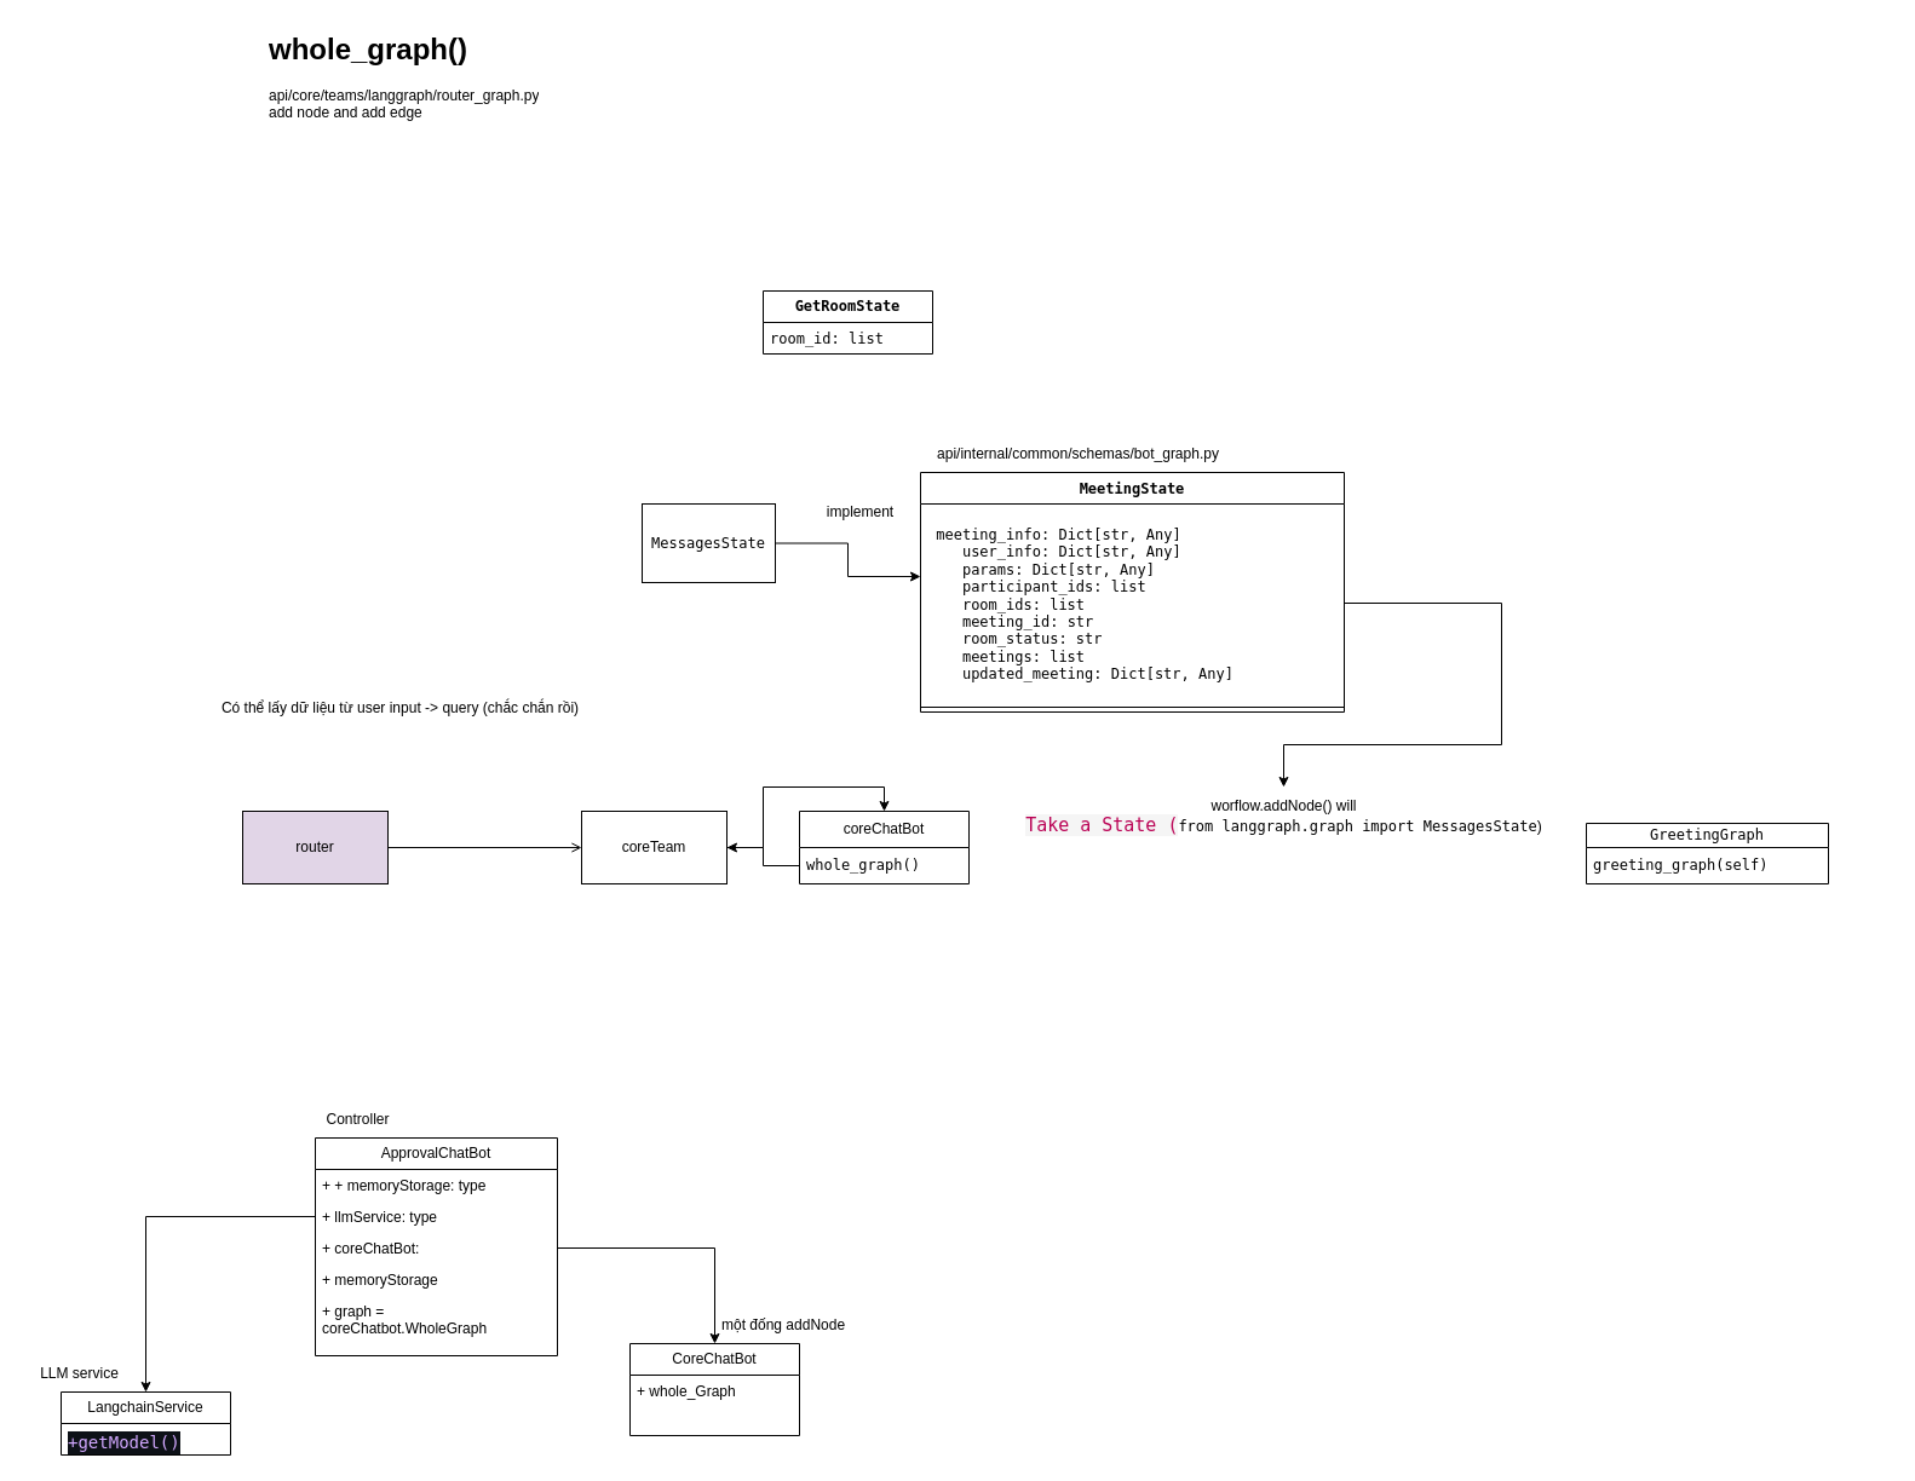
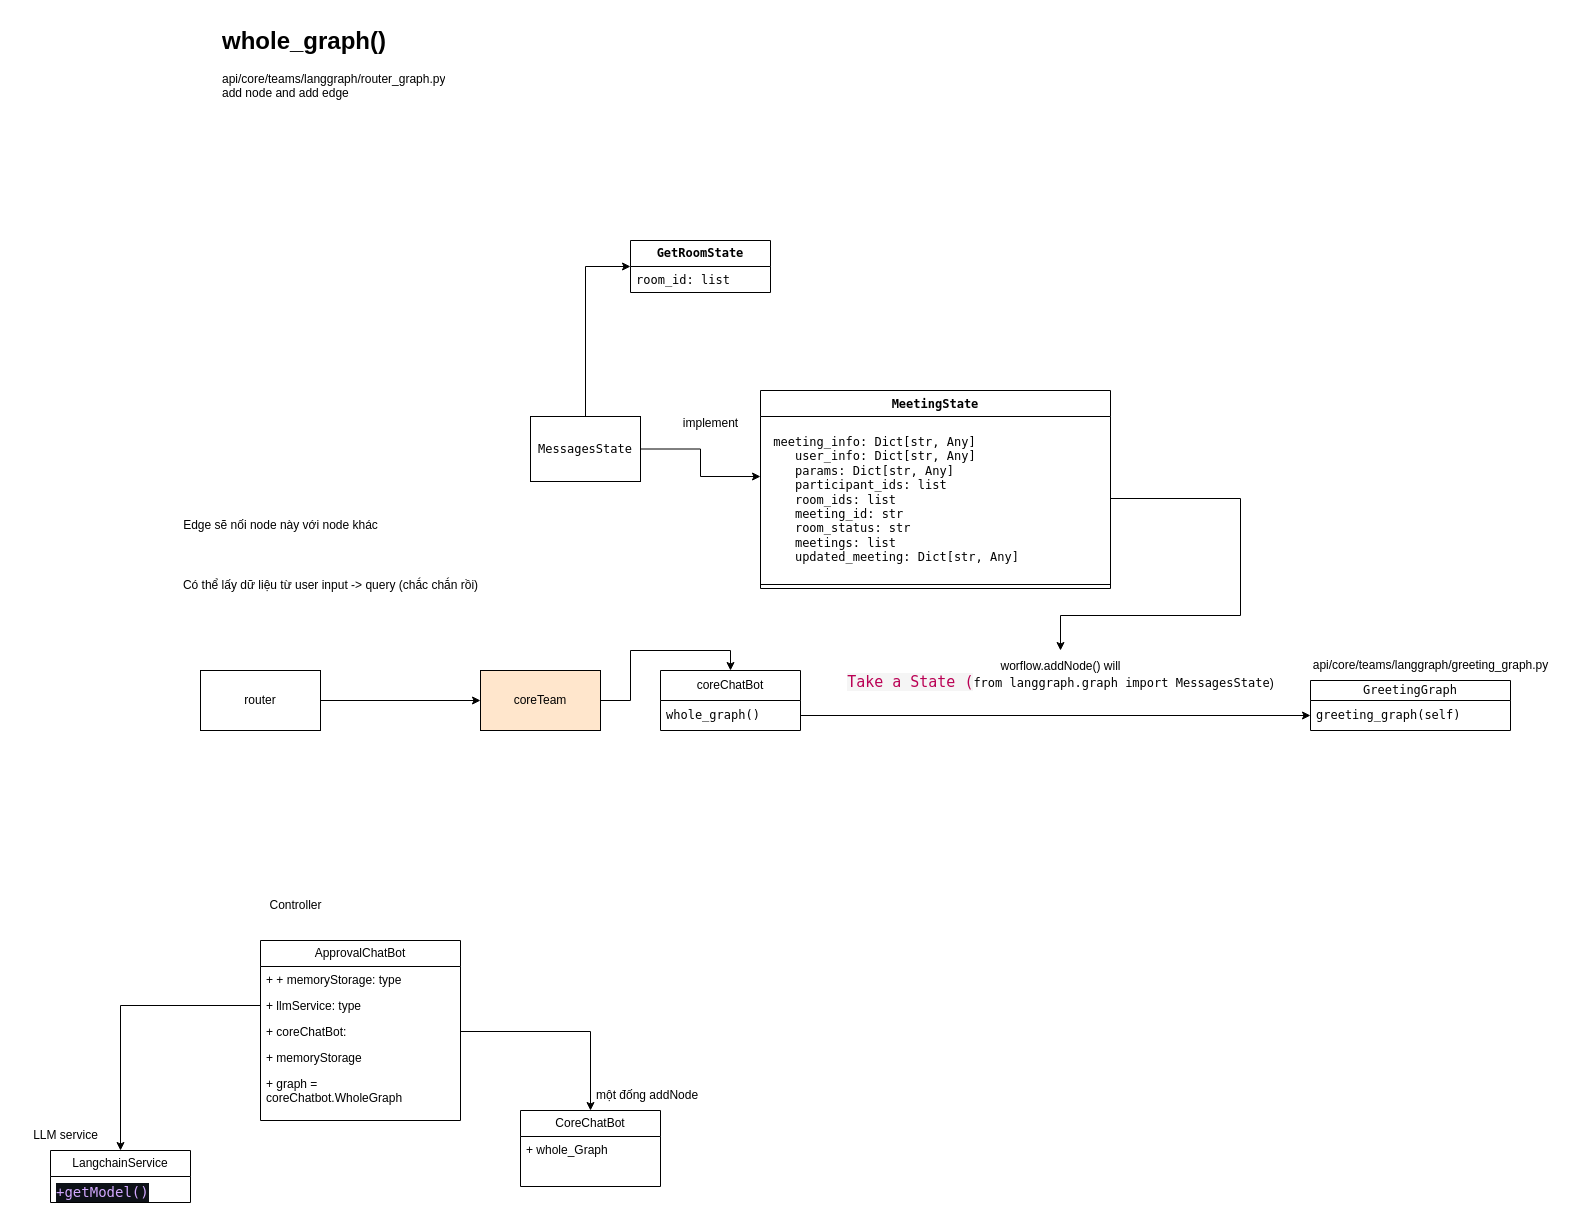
  <mxCell id="0" />
  <mxCell id="1" parent="0" />
- <mxCell id="2" style="edgeStyle=orthogonalEdgeStyle;rounded=0;orthogonalLoop=1;jettySize=auto;html=1;entryX=0;entryY=0.5;entryDx=0;entryDy=0;endArrow=open;" edge="1" parent="1" source="3" target="5"><mxGeometry relative="1" as="geometry" /></mxCell>
- <mxCell id="3" value="router" style="rounded=0;whiteSpace=wrap;html=1;fillColor=#e1d5e7;" vertex="1" parent="1"><mxGeometry x="200" y="670" width="120" height="60" as="geometry" /></mxCell>
+ <mxCell id="2" style="edgeStyle=orthogonalEdgeStyle;rounded=0;orthogonalLoop=1;jettySize=auto;html=1;entryX=0;entryY=0.5;entryDx=0;entryDy=0;" edge="1" parent="1" source="3" target="5"><mxGeometry relative="1" as="geometry" /></mxCell>
+ <mxCell id="3" value="router" style="rounded=0;whiteSpace=wrap;html=1;" vertex="1" parent="1"><mxGeometry x="200" y="670" width="120" height="60" as="geometry" /></mxCell>
  <mxCell id="4" style="edgeStyle=orthogonalEdgeStyle;rounded=0;orthogonalLoop=1;jettySize=auto;html=1;entryX=0.5;entryY=0;entryDx=0;entryDy=0;" edge="1" parent="1" source="5" target="6"><mxGeometry relative="1" as="geometry"><mxPoint x="740" y="520" as="targetPoint" /></mxGeometry></mxCell>
- <mxCell id="5" value="coreTeam" style="rounded=0;whiteSpace=wrap;html=1;" vertex="1" parent="1"><mxGeometry x="480" y="670" width="120" height="60" as="geometry" /></mxCell>
+ <mxCell id="5" value="coreTeam" style="rounded=0;whiteSpace=wrap;html=1;fillColor=#ffe6cc;" vertex="1" parent="1"><mxGeometry x="480" y="670" width="120" height="60" as="geometry" /></mxCell>
  <mxCell id="6" value="coreChatBot" style="swimlane;fontStyle=0;childLayout=stackLayout;horizontal=1;startSize=30;horizontalStack=0;resizeParent=1;resizeParentMax=0;resizeLast=0;collapsible=1;marginBottom=0;whiteSpace=wrap;html=1;" vertex="1" parent="1"><mxGeometry x="660" y="670" width="140" height="60" as="geometry" /></mxCell>
  <mxCell id="7" value="&lt;span style=&quot;font-family: monospace; text-align: center;&quot;&gt;whole_graph()&lt;/span&gt;" style="text;strokeColor=none;fillColor=none;align=left;verticalAlign=middle;spacingLeft=4;spacingRight=4;overflow=hidden;points=[[0,0.5],[1,0.5]];portConstraint=eastwest;rotatable=0;whiteSpace=wrap;html=1;" vertex="1" parent="6"><mxGeometry y="30" width="140" height="30" as="geometry" /></mxCell>
  <mxCell id="8" value="&lt;h1 style=&quot;margin-top: 0px;&quot;&gt;whole_graph()&lt;/h1&gt;&lt;div&gt;api/core/teams/langgraph/router_graph.py&lt;br&gt;&lt;/div&gt;&lt;div&gt;add node and add edge&lt;/div&gt;" style="text;html=1;whiteSpace=wrap;overflow=hidden;rounded=0;" vertex="1" parent="1"><mxGeometry x="220" y="20" width="280" height="80" as="geometry" /></mxCell>
  <mxCell id="9" value="&lt;code&gt;GreetingGraph&lt;/code&gt;" style="swimlane;fontStyle=0;childLayout=stackLayout;horizontal=1;startSize=20;horizontalStack=0;resizeParent=1;resizeParentMax=0;resizeLast=0;collapsible=1;marginBottom=0;whiteSpace=wrap;html=1;" vertex="1" parent="1"><mxGeometry x="1310" y="680" width="200" height="50" as="geometry" /></mxCell>
  <mxCell id="10" value="&lt;code&gt;&lt;span class=&quot;nf&quot;&gt;greeting_graph&lt;/span&gt;&lt;span class=&quot;p&quot;&gt;(&lt;/span&gt;&lt;span class=&quot;n&quot;&gt;self&lt;/span&gt;&lt;span class=&quot;p&quot;&gt;)&lt;/span&gt;&lt;/code&gt;" style="text;strokeColor=none;fillColor=none;align=left;verticalAlign=middle;spacingLeft=4;spacingRight=4;overflow=hidden;points=[[0,0.5],[1,0.5]];portConstraint=eastwest;rotatable=0;whiteSpace=wrap;html=1;" vertex="1" parent="9"><mxGeometry y="20" width="200" height="30" as="geometry" /></mxCell>
- <mxCell id="11" style="edgeStyle=orthogonalEdgeStyle;rounded=0;orthogonalLoop=1;jettySize=auto;html=1;" edge="1" parent="1" source="7" target="5"><mxGeometry relative="1" as="geometry" /></mxCell>
+ <mxCell id="11" style="edgeStyle=orthogonalEdgeStyle;rounded=0;orthogonalLoop=1;jettySize=auto;html=1;entryX=0;entryY=0.5;entryDx=0;entryDy=0;" edge="1" parent="1" source="7" target="10"><mxGeometry relative="1" as="geometry" /></mxCell>
  <mxCell id="12" value="worflow.addNode() will&lt;div style=&quot;text-align: start;&quot;&gt;&lt;font face=&quot;Roboto Mono, SFMono-Regular, Consolas, Menlo, monospace&quot; color=&quot;#ba0054&quot;&gt;&lt;span style=&quot;font-size: 14.96px; font-variant-ligatures: none; white-space-collapse: preserve; background-color: rgb(245, 245, 245);&quot;&gt;Take a State (&lt;/span&gt;&lt;/font&gt;&lt;code&gt;&lt;span class=&quot;kn&quot;&gt;from&lt;/span&gt; &lt;span class=&quot;n&quot;&gt;langgraph.graph&lt;/span&gt; &lt;span class=&quot;kn&quot;&gt;import&lt;/span&gt; &lt;span class=&quot;n&quot;&gt;MessagesState&lt;/span&gt;&lt;/code&gt;&lt;span style=&quot;background-color: transparent; color: light-dark(rgb(0, 0, 0), rgb(255, 255, 255)); text-align: center;&quot;&gt;)&lt;/span&gt;&lt;/div&gt;" style="text;html=1;align=center;verticalAlign=middle;resizable=0;points=[];autosize=1;strokeColor=none;fillColor=none;" vertex="1" parent="1"><mxGeometry x="835" y="650" width="450" height="50" as="geometry" /></mxCell>
- <mxCell id="13" value="api/internal/common/schemas/bot_graph.py" style="text;html=1;align=center;verticalAlign=middle;resizable=0;points=[];autosize=1;strokeColor=none;fillColor=none;" vertex="1" parent="1"><mxGeometry x="760" y="360" width="260" height="30" as="geometry" /></mxCell>
  <mxCell id="14" value="&lt;code&gt;MeetingState&lt;/code&gt;" style="swimlane;fontStyle=1;align=center;verticalAlign=top;childLayout=stackLayout;horizontal=1;startSize=26;horizontalStack=0;resizeParent=1;resizeParentMax=0;resizeLast=0;collapsible=1;marginBottom=0;whiteSpace=wrap;html=1;" vertex="1" parent="1"><mxGeometry x="760" y="390" width="350" height="198" as="geometry" /></mxCell>
  <mxCell id="15" value="&lt;pre lang=&quot;python&quot; class=&quot;code highlight&quot;&gt; &lt;span class=&quot;n&quot;&gt;meeting_info&lt;/span&gt;&lt;span class=&quot;p&quot;&gt;:&lt;/span&gt; &lt;span class=&quot;n&quot;&gt;Dict&lt;/span&gt;&lt;span class=&quot;p&quot;&gt;[&lt;/span&gt;&lt;span class=&quot;nb&quot;&gt;str&lt;/span&gt;&lt;span class=&quot;p&quot;&gt;,&lt;/span&gt; &lt;span class=&quot;n&quot;&gt;Any&lt;/span&gt;&lt;span class=&quot;p&quot;&gt;]&lt;/span&gt;&lt;br/&gt;    &lt;span class=&quot;n&quot;&gt;user_info&lt;/span&gt;&lt;span class=&quot;p&quot;&gt;:&lt;/span&gt; &lt;span class=&quot;n&quot;&gt;Dict&lt;/span&gt;&lt;span class=&quot;p&quot;&gt;[&lt;/span&gt;&lt;span class=&quot;nb&quot;&gt;str&lt;/span&gt;&lt;span class=&quot;p&quot;&gt;,&lt;/span&gt; &lt;span class=&quot;n&quot;&gt;Any&lt;/span&gt;&lt;span class=&quot;p&quot;&gt;]&lt;/span&gt;&lt;br/&gt;    &lt;span class=&quot;n&quot;&gt;params&lt;/span&gt;&lt;span class=&quot;p&quot;&gt;:&lt;/span&gt; &lt;span class=&quot;n&quot;&gt;Dict&lt;/span&gt;&lt;span class=&quot;p&quot;&gt;[&lt;/span&gt;&lt;span class=&quot;nb&quot;&gt;str&lt;/span&gt;&lt;span class=&quot;p&quot;&gt;,&lt;/span&gt; &lt;span class=&quot;n&quot;&gt;Any&lt;/span&gt;&lt;span class=&quot;p&quot;&gt;]&lt;/span&gt;&lt;br/&gt;    &lt;span class=&quot;n&quot;&gt;participant_ids&lt;/span&gt;&lt;span class=&quot;p&quot;&gt;:&lt;/span&gt; &lt;span class=&quot;nb&quot;&gt;list&lt;/span&gt;&lt;br/&gt;    &lt;span class=&quot;n&quot;&gt;room_ids&lt;/span&gt;&lt;span class=&quot;p&quot;&gt;:&lt;/span&gt; &lt;span class=&quot;nb&quot;&gt;list&lt;/span&gt;&lt;br/&gt;    &lt;span class=&quot;n&quot;&gt;meeting_id&lt;/span&gt;&lt;span class=&quot;p&quot;&gt;:&lt;/span&gt; &lt;span class=&quot;nb&quot;&gt;str&lt;/span&gt;&lt;br/&gt;    &lt;span class=&quot;n&quot;&gt;room_status&lt;/span&gt;&lt;span class=&quot;p&quot;&gt;:&lt;/span&gt; &lt;span class=&quot;nb&quot;&gt;str&lt;/span&gt;&lt;br/&gt;    &lt;span class=&quot;n&quot;&gt;meetings&lt;/span&gt;&lt;span class=&quot;p&quot;&gt;:&lt;/span&gt; &lt;span class=&quot;nb&quot;&gt;list&lt;/span&gt;&lt;br/&gt;    &lt;span class=&quot;n&quot;&gt;updated_meeting&lt;/span&gt;&lt;span class=&quot;p&quot;&gt;:&lt;/span&gt; &lt;span class=&quot;n&quot;&gt;Dict&lt;/span&gt;&lt;span class=&quot;p&quot;&gt;[&lt;/span&gt;&lt;span class=&quot;nb&quot;&gt;str&lt;/span&gt;&lt;span class=&quot;p&quot;&gt;,&lt;/span&gt; &lt;span class=&quot;n&quot;&gt;Any&lt;/span&gt;&lt;span class=&quot;p&quot;&gt;]&lt;/span&gt;&lt;br/&gt;&lt;/pre&gt;" style="text;strokeColor=none;fillColor=none;align=left;verticalAlign=top;spacingLeft=4;spacingRight=4;overflow=hidden;rotatable=0;points=[[0,0.5],[1,0.5]];portConstraint=eastwest;whiteSpace=wrap;html=1;" vertex="1" parent="14"><mxGeometry y="26" width="350" height="164" as="geometry" /></mxCell>
  <mxCell id="16" value="" style="line;strokeWidth=1;fillColor=none;align=left;verticalAlign=middle;spacingTop=-1;spacingLeft=3;spacingRight=3;rotatable=0;labelPosition=right;points=[];portConstraint=eastwest;strokeColor=inherit;" vertex="1" parent="14"><mxGeometry y="190" width="350" height="8" as="geometry" /></mxCell>
+ <mxCell id="17" style="edgeStyle=orthogonalEdgeStyle;rounded=0;orthogonalLoop=1;jettySize=auto;html=1;entryX=0;entryY=0.5;entryDx=0;entryDy=0;" edge="1" parent="1" source="18" target="23"><mxGeometry relative="1" as="geometry" /></mxCell>
  <mxCell id="18" value="&lt;code&gt;MessagesState&lt;/code&gt;" style="html=1;whiteSpace=wrap;" vertex="1" parent="1"><mxGeometry x="530" y="416" width="110" height="65" as="geometry" /></mxCell>
  <mxCell id="19" style="edgeStyle=orthogonalEdgeStyle;rounded=0;orthogonalLoop=1;jettySize=auto;html=1;entryX=0;entryY=0.366;entryDx=0;entryDy=0;entryPerimeter=0;" edge="1" parent="1" source="18" target="15"><mxGeometry relative="1" as="geometry" /></mxCell>
  <mxCell id="20" value="implement" style="text;html=1;align=center;verticalAlign=middle;resizable=0;points=[];autosize=1;strokeColor=none;fillColor=none;" vertex="1" parent="1"><mxGeometry x="670" y="408" width="80" height="30" as="geometry" /></mxCell>
  <mxCell id="21" style="edgeStyle=orthogonalEdgeStyle;rounded=0;orthogonalLoop=1;jettySize=auto;html=1;" edge="1" parent="1" source="15" target="12"><mxGeometry relative="1" as="geometry"><Array as="points"><mxPoint x="1240" y="498" /><mxPoint x="1240" y="615" /><mxPoint x="1060" y="615" /></Array></mxGeometry></mxCell>
+ <mxCell id="22" value="api/core/teams/langgraph/greeting_graph.py" style="text;html=1;align=center;verticalAlign=middle;resizable=0;points=[];autosize=1;strokeColor=none;fillColor=none;" vertex="1" parent="1"><mxGeometry x="1300" y="650" width="260" height="30" as="geometry" /></mxCell>
  <mxCell id="23" value="&lt;code&gt;&lt;b&gt;GetRoomState&lt;/b&gt;&lt;/code&gt;" style="swimlane;fontStyle=0;childLayout=stackLayout;horizontal=1;startSize=26;fillColor=none;horizontalStack=0;resizeParent=1;resizeParentMax=0;resizeLast=0;collapsible=1;marginBottom=0;whiteSpace=wrap;html=1;" vertex="1" parent="1"><mxGeometry x="630" y="240" width="140" height="52" as="geometry" /></mxCell>
  <mxCell id="24" value="&lt;code&gt;&lt;span class=&quot;n&quot;&gt;room_id&lt;/span&gt;&lt;span class=&quot;p&quot;&gt;:&lt;/span&gt; &lt;span class=&quot;nb&quot;&gt;list&lt;/span&gt;&lt;/code&gt;" style="text;strokeColor=none;fillColor=none;align=left;verticalAlign=top;spacingLeft=4;spacingRight=4;overflow=hidden;rotatable=0;points=[[0,0.5],[1,0.5]];portConstraint=eastwest;whiteSpace=wrap;html=1;" vertex="1" parent="23"><mxGeometry y="26" width="140" height="26" as="geometry" /></mxCell>
+ <mxCell id="25" value="Edge sẽ nối node này với node khác" style="text;html=1;align=center;verticalAlign=middle;resizable=0;points=[];autosize=1;strokeColor=none;fillColor=none;" vertex="1" parent="1"><mxGeometry x="170" y="510" width="220" height="30" as="geometry" /></mxCell>
  <mxCell id="26" value="Có thể lấy dữ liệu từ user input -&amp;gt; query (chắc chắn rồi)" style="text;html=1;align=center;verticalAlign=middle;resizable=0;points=[];autosize=1;strokeColor=none;fillColor=none;" vertex="1" parent="1"><mxGeometry x="170" y="570" width="320" height="30" as="geometry" /></mxCell>
  <mxCell id="27" value="LangchainService" style="swimlane;fontStyle=0;childLayout=stackLayout;horizontal=1;startSize=26;fillColor=none;horizontalStack=0;resizeParent=1;resizeParentMax=0;resizeLast=0;collapsible=1;marginBottom=0;whiteSpace=wrap;html=1;" vertex="1" parent="1"><mxGeometry x="50" y="1150" width="140" height="52" as="geometry" /></mxCell>
  <mxCell id="28" value="&lt;div style=&quot;color: rgb(201, 209, 217); background-color: rgb(13, 17, 23); font-family: &amp;quot;Droid Sans Mono&amp;quot;, &amp;quot;monospace&amp;quot;, monospace; font-size: 14px; line-height: 19px; white-space: pre;&quot;&gt;&lt;span style=&quot;color: rgb(210, 168, 255);&quot;&gt;+getModel()&lt;/span&gt;&lt;/div&gt;" style="text;strokeColor=none;fillColor=none;align=left;verticalAlign=top;spacingLeft=4;spacingRight=4;overflow=hidden;rotatable=0;points=[[0,0.5],[1,0.5]];portConstraint=eastwest;whiteSpace=wrap;html=1;" vertex="1" parent="27"><mxGeometry y="26" width="140" height="26" as="geometry" /></mxCell>
  <mxCell id="29" value="LLM service" style="text;html=1;align=center;verticalAlign=middle;resizable=0;points=[];autosize=1;strokeColor=none;fillColor=none;" vertex="1" parent="1"><mxGeometry x="20" y="1120" width="90" height="30" as="geometry" /></mxCell>
  <mxCell id="30" value="ApprovalChatBot" style="swimlane;fontStyle=0;childLayout=stackLayout;horizontal=1;startSize=26;fillColor=none;horizontalStack=0;resizeParent=1;resizeParentMax=0;resizeLast=0;collapsible=1;marginBottom=0;whiteSpace=wrap;html=1;" vertex="1" parent="1"><mxGeometry x="260" y="940" width="200" height="180" as="geometry" /></mxCell>
  <mxCell id="31" value="+ + memoryStorage: type" style="text;strokeColor=none;fillColor=none;align=left;verticalAlign=top;spacingLeft=4;spacingRight=4;overflow=hidden;rotatable=0;points=[[0,0.5],[1,0.5]];portConstraint=eastwest;whiteSpace=wrap;html=1;" vertex="1" parent="30"><mxGeometry y="26" width="200" height="26" as="geometry" /></mxCell>
  <mxCell id="32" value="+ llmService: type" style="text;strokeColor=none;fillColor=none;align=left;verticalAlign=top;spacingLeft=4;spacingRight=4;overflow=hidden;rotatable=0;points=[[0,0.5],[1,0.5]];portConstraint=eastwest;whiteSpace=wrap;html=1;" vertex="1" parent="30"><mxGeometry y="52" width="200" height="26" as="geometry" /></mxCell>
  <mxCell id="33" value="+ coreChatBot:" style="text;strokeColor=none;fillColor=none;align=left;verticalAlign=top;spacingLeft=4;spacingRight=4;overflow=hidden;rotatable=0;points=[[0,0.5],[1,0.5]];portConstraint=eastwest;whiteSpace=wrap;html=1;" vertex="1" parent="30"><mxGeometry y="78" width="200" height="26" as="geometry" /></mxCell>
  <mxCell id="34" value="+ memoryStorage" style="text;strokeColor=none;fillColor=none;align=left;verticalAlign=top;spacingLeft=4;spacingRight=4;overflow=hidden;rotatable=0;points=[[0,0.5],[1,0.5]];portConstraint=eastwest;whiteSpace=wrap;html=1;" vertex="1" parent="30"><mxGeometry y="104" width="200" height="26" as="geometry" /></mxCell>
  <mxCell id="35" value="+ graph = coreChatbot.WholeGraph" style="text;strokeColor=none;fillColor=none;align=left;verticalAlign=top;spacingLeft=4;spacingRight=4;overflow=hidden;rotatable=0;points=[[0,0.5],[1,0.5]];portConstraint=eastwest;whiteSpace=wrap;html=1;" vertex="1" parent="30"><mxGeometry y="130" width="200" height="50" as="geometry" /></mxCell>
  <mxCell id="36" value="CoreChatBot" style="swimlane;fontStyle=0;childLayout=stackLayout;horizontal=1;startSize=26;fillColor=none;horizontalStack=0;resizeParent=1;resizeParentMax=0;resizeLast=0;collapsible=1;marginBottom=0;whiteSpace=wrap;html=1;" vertex="1" parent="1"><mxGeometry x="520" y="1110" width="140" height="76" as="geometry" /></mxCell>
  <mxCell id="37" value="+ whole_Graph" style="text;strokeColor=none;fillColor=none;align=left;verticalAlign=top;spacingLeft=4;spacingRight=4;overflow=hidden;rotatable=0;points=[[0,0.5],[1,0.5]];portConstraint=eastwest;whiteSpace=wrap;html=1;" vertex="1" parent="36"><mxGeometry y="26" width="140" height="50" as="geometry" /></mxCell>
- <mxCell id="38" value="Controller" style="text;html=1;align=center;verticalAlign=middle;resizable=0;points=[];autosize=1;strokeColor=none;fillColor=none;" vertex="1" parent="1"><mxGeometry x="255" y="910" width="80" height="30" as="geometry" /></mxCell>
+ <mxCell id="38" value="Controller" style="text;html=1;align=center;verticalAlign=middle;resizable=0;points=[];autosize=1;strokeColor=none;fillColor=none;" vertex="1" parent="1"><mxGeometry x="255" y="890" width="80" height="30" as="geometry" /></mxCell>
  <mxCell id="39" style="edgeStyle=orthogonalEdgeStyle;rounded=0;orthogonalLoop=1;jettySize=auto;html=1;entryX=0.5;entryY=0;entryDx=0;entryDy=0;" edge="1" parent="1" source="32" target="27"><mxGeometry relative="1" as="geometry" /></mxCell>
  <mxCell id="40" style="edgeStyle=orthogonalEdgeStyle;rounded=0;orthogonalLoop=1;jettySize=auto;html=1;entryX=0.5;entryY=0;entryDx=0;entryDy=0;" edge="1" parent="1" source="33" target="36"><mxGeometry relative="1" as="geometry" /></mxCell>
  <mxCell id="41" value="một đống addNode" style="text;strokeColor=none;fillColor=none;align=left;verticalAlign=middle;spacingLeft=4;spacingRight=4;overflow=hidden;points=[[0,0.5],[1,0.5]];portConstraint=eastwest;rotatable=0;whiteSpace=wrap;html=1;" vertex="1" parent="1"><mxGeometry x="590" y="1080" width="120" height="30" as="geometry" /></mxCell>
